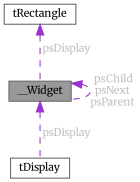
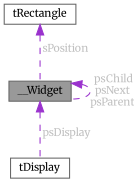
  digraph {
    fontname=Merriweather
    node [color=gray40 fillcolor=white fontname=Merriweather fontsize=10 shape=box style=filled]
    edge [color=darkorchid3 dir=back fontcolor=grey fontname=Merriweather fontsize=10 labelfontname=Helvetica labelfontsize=10 style=dashed]
    n1 [fillcolor=grey60 fontcolor=black height=0.2 label=__Widget width=0.4]
    n2 [height=0.2 label=tDisplay width=0.4]
    n3 [height=0.2 label=tRectangle width=0.4]
    n1 -> n1 [label=" psChild\npsNext\npsParent"]
    n1 -> n2 [label=" psDisplay"]
-   n3 -> n1 [label=" psDisplay"]
+   n3 -> n1 [label=" sPosition"]
  }
